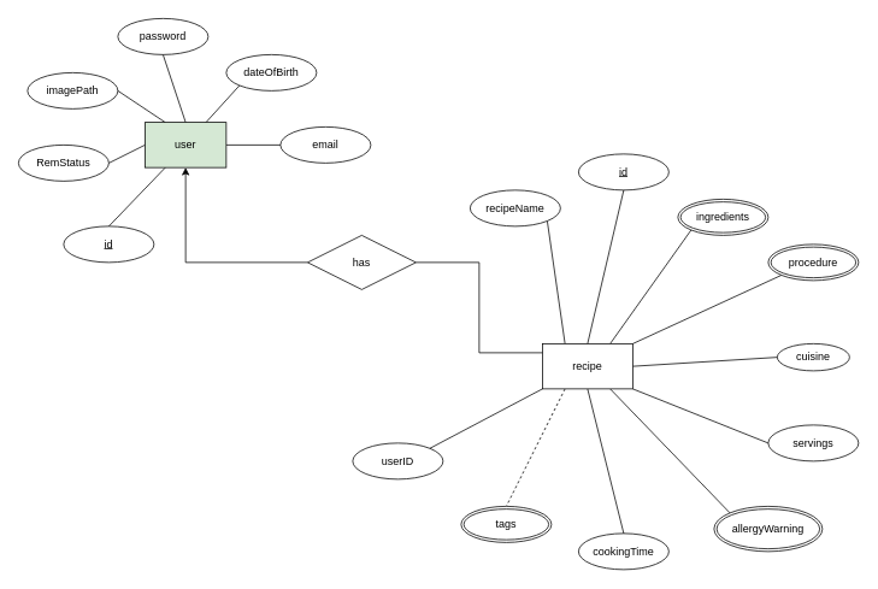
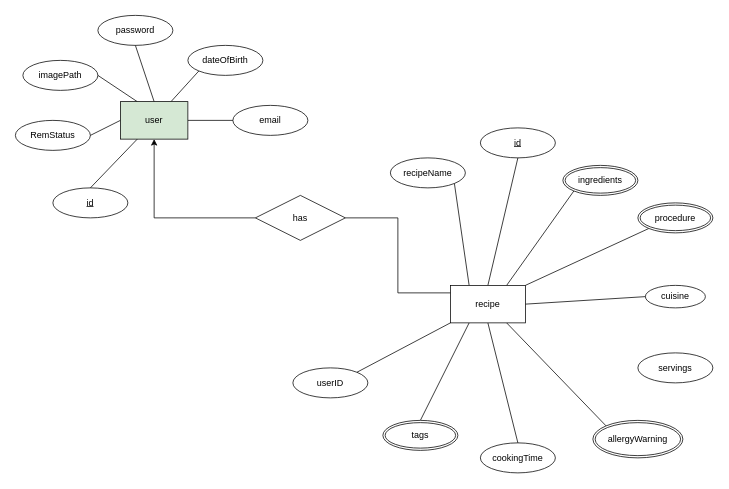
  <mxCell id="0" />
  <mxCell id="1" parent="0" />
  <mxCell id="2" value="password" style="ellipse;whiteSpace=wrap;html=1;align=center;" vertex="1" parent="1"><mxGeometry x="130" y="20" width="100" height="40" as="geometry" /></mxCell>
  <mxCell id="3" value="dateOfBirth" style="ellipse;whiteSpace=wrap;html=1;align=center;" vertex="1" parent="1"><mxGeometry x="250" y="60" width="100" height="40" as="geometry" /></mxCell>
  <mxCell id="4" value="imagePath" style="ellipse;whiteSpace=wrap;html=1;align=center;" vertex="1" parent="1"><mxGeometry x="30" y="80" width="100" height="40" as="geometry" /></mxCell>
  <mxCell id="5" value="RemStatus" style="ellipse;whiteSpace=wrap;html=1;align=center;" vertex="1" parent="1"><mxGeometry x="20" y="160" width="100" height="40" as="geometry" /></mxCell>
  <mxCell id="6" value="id" style="ellipse;whiteSpace=wrap;html=1;align=center;fontStyle=4;" vertex="1" parent="1"><mxGeometry x="70" y="250" width="100" height="40" as="geometry" /></mxCell>
  <mxCell id="7" value="email" style="ellipse;whiteSpace=wrap;html=1;align=center;" vertex="1" parent="1"><mxGeometry x="310" y="140" width="100" height="40" as="geometry" /></mxCell>
  <mxCell id="8" value="id" style="ellipse;whiteSpace=wrap;html=1;align=center;fontStyle=4;" vertex="1" parent="1"><mxGeometry x="640" y="170" width="100" height="40" as="geometry" /></mxCell>
  <mxCell id="9" value="recipeName" style="ellipse;whiteSpace=wrap;html=1;align=center;" vertex="1" parent="1"><mxGeometry x="520" y="210" width="100" height="40" as="geometry" /></mxCell>
  <mxCell id="10" value="cuisine" style="ellipse;whiteSpace=wrap;html=1;align=center;" vertex="1" parent="1"><mxGeometry x="860" y="380" width="80" height="30" as="geometry" /></mxCell>
  <mxCell id="11" value="servings" style="ellipse;whiteSpace=wrap;html=1;align=center;" vertex="1" parent="1"><mxGeometry x="850" y="470" width="100" height="40" as="geometry" /></mxCell>
  <mxCell id="12" value="cookingTime" style="ellipse;whiteSpace=wrap;html=1;align=center;" vertex="1" parent="1"><mxGeometry x="640" y="590" width="100" height="40" as="geometry" /></mxCell>
  <mxCell id="13" value="userID" style="ellipse;whiteSpace=wrap;html=1;align=center;" vertex="1" parent="1"><mxGeometry x="390" y="490" width="100" height="40" as="geometry" /></mxCell>
  <mxCell id="14" style="edgeStyle=orthogonalEdgeStyle;rounded=0;orthogonalLoop=1;jettySize=auto;html=1;exitX=0;exitY=0.5;exitDx=0;exitDy=0;entryX=0.5;entryY=1;entryDx=0;entryDy=0;" edge="1" parent="1" source="15" target="37"><mxGeometry relative="1" as="geometry"><mxPoint x="235" y="180" as="targetPoint" /></mxGeometry></mxCell>
  <mxCell id="15" value="has" style="shape=rhombus;perimeter=rhombusPerimeter;whiteSpace=wrap;html=1;align=center;" vertex="1" parent="1"><mxGeometry x="340" y="260" width="120" height="60" as="geometry" /></mxCell>
  <mxCell id="16" value="" style="endArrow=none;html=1;rounded=0;exitX=1;exitY=0.5;exitDx=0;exitDy=0;entryX=0;entryY=0.25;entryDx=0;entryDy=0;" edge="1" parent="1" source="15"><mxGeometry relative="1" as="geometry"><mxPoint x="430" y="370" as="sourcePoint" /><mxPoint x="610" y="390" as="targetPoint" /><Array as="points"><mxPoint x="530" y="290" /><mxPoint x="530" y="390" /></Array></mxGeometry></mxCell>
  <mxCell id="17" value="" style="endArrow=none;html=1;rounded=0;exitX=0.5;exitY=1;exitDx=0;exitDy=0;entryX=0.5;entryY=0;entryDx=0;entryDy=0;" edge="1" parent="1" source="2" target="37"><mxGeometry relative="1" as="geometry"><mxPoint x="190" y="110" as="sourcePoint" /><mxPoint x="210" y="140" as="targetPoint" /></mxGeometry></mxCell>
  <mxCell id="18" value="" style="endArrow=none;html=1;rounded=0;exitX=1;exitY=0.5;exitDx=0;exitDy=0;entryX=0.25;entryY=0;entryDx=0;entryDy=0;" edge="1" parent="1" source="4" target="37"><mxGeometry relative="1" as="geometry"><mxPoint x="100" y="210" as="sourcePoint" /><mxPoint x="185" y="140" as="targetPoint" /></mxGeometry></mxCell>
  <mxCell id="19" value="" style="endArrow=none;html=1;rounded=0;exitX=1;exitY=0.5;exitDx=0;exitDy=0;entryX=0;entryY=0.5;entryDx=0;entryDy=0;" edge="1" parent="1" source="5" target="37"><mxGeometry relative="1" as="geometry"><mxPoint x="100" y="230" as="sourcePoint" /><mxPoint x="160" y="160" as="targetPoint" /></mxGeometry></mxCell>
  <mxCell id="20" value="" style="endArrow=none;html=1;rounded=0;exitX=0.25;exitY=1;exitDx=0;exitDy=0;entryX=0.5;entryY=0;entryDx=0;entryDy=0;" edge="1" parent="1" source="37" target="6"><mxGeometry relative="1" as="geometry"><mxPoint x="185" y="180" as="sourcePoint" /><mxPoint x="280" y="220" as="targetPoint" /></mxGeometry></mxCell>
  <mxCell id="21" value="" style="endArrow=none;html=1;rounded=0;exitX=0;exitY=1;exitDx=0;exitDy=0;entryX=0.75;entryY=0;entryDx=0;entryDy=0;" edge="1" parent="1" source="3" target="37"><mxGeometry relative="1" as="geometry"><mxPoint x="320" y="220" as="sourcePoint" /><mxPoint x="235" y="140" as="targetPoint" /></mxGeometry></mxCell>
  <mxCell id="22" value="" style="endArrow=none;html=1;rounded=0;exitX=0;exitY=0.5;exitDx=0;exitDy=0;entryX=1;entryY=0.5;entryDx=0;entryDy=0;" edge="1" parent="1" source="7" target="37"><mxGeometry relative="1" as="geometry"><mxPoint x="330" y="210" as="sourcePoint" /><mxPoint x="260" y="160" as="targetPoint" /></mxGeometry></mxCell>
  <mxCell id="23" value="" style="endArrow=none;html=1;rounded=0;exitX=1;exitY=1;exitDx=0;exitDy=0;entryX=0.25;entryY=0;entryDx=0;entryDy=0;" edge="1" parent="1" source="9" target="38"><mxGeometry relative="1" as="geometry"><mxPoint x="590" y="320" as="sourcePoint" /><mxPoint x="635" y="380" as="targetPoint" /></mxGeometry></mxCell>
  <mxCell id="24" value="" style="endArrow=none;html=1;rounded=0;exitX=0.5;exitY=1;exitDx=0;exitDy=0;entryX=0.5;entryY=0;entryDx=0;entryDy=0;" edge="1" parent="1" source="8" target="38"><mxGeometry relative="1" as="geometry"><mxPoint x="670" y="330" as="sourcePoint" /><mxPoint x="660" y="380" as="targetPoint" /></mxGeometry></mxCell>
  <mxCell id="25" value="" style="endArrow=none;html=1;rounded=0;exitX=0;exitY=1;exitDx=0;exitDy=0;entryX=0.75;entryY=0;entryDx=0;entryDy=0;" edge="1" parent="1" source="34" target="38"><mxGeometry relative="1" as="geometry"><mxPoint x="764.746" y="264.183" as="sourcePoint" /><mxPoint x="685" y="380" as="targetPoint" /></mxGeometry></mxCell>
  <mxCell id="26" value="" style="endArrow=none;html=1;rounded=0;exitX=1;exitY=0.5;exitDx=0;exitDy=0;entryX=0;entryY=0.5;entryDx=0;entryDy=0;" edge="1" parent="1" source="38" target="10"><mxGeometry relative="1" as="geometry"><mxPoint x="710" y="400" as="sourcePoint" /><mxPoint x="910" y="440" as="targetPoint" /></mxGeometry></mxCell>
  <mxCell id="27" value="" style="endArrow=none;html=1;rounded=0;exitX=1;exitY=0;exitDx=0;exitDy=0;entryX=0;entryY=1;entryDx=0;entryDy=0;" edge="1" parent="1" source="38" target="36"><mxGeometry relative="1" as="geometry"><mxPoint x="710" y="380" as="sourcePoint" /><mxPoint x="854.767" y="304.191" as="targetPoint" /></mxGeometry></mxCell>
- <mxCell id="28" value="" style="endArrow=none;html=1;rounded=0;exitX=1;exitY=1;exitDx=0;exitDy=0;entryX=0;entryY=0.5;entryDx=0;entryDy=0;" edge="1" parent="1" source="38" target="11"><mxGeometry relative="1" as="geometry"><mxPoint x="710" y="420" as="sourcePoint" /><mxPoint x="820" y="470" as="targetPoint" /></mxGeometry></mxCell>
  <mxCell id="29" value="" style="endArrow=none;html=1;rounded=0;exitX=0.75;exitY=1;exitDx=0;exitDy=0;entryX=0;entryY=0;entryDx=0;entryDy=0;" edge="1" parent="1" source="38" target="35"><mxGeometry relative="1" as="geometry"><mxPoint x="685" y="420" as="sourcePoint" /><mxPoint x="820" y="550" as="targetPoint" /></mxGeometry></mxCell>
  <mxCell id="30" value="" style="endArrow=none;html=1;rounded=0;exitX=0.5;exitY=1;exitDx=0;exitDy=0;entryX=0.5;entryY=0;entryDx=0;entryDy=0;" edge="1" parent="1" source="38" target="12"><mxGeometry relative="1" as="geometry"><mxPoint x="660" y="420" as="sourcePoint" /><mxPoint x="780" y="530" as="targetPoint" /></mxGeometry></mxCell>
- <mxCell id="31" value="" style="endArrow=none;html=1;rounded=0;exitX=0.25;exitY=1;exitDx=0;exitDy=0;entryX=0.5;entryY=0;entryDx=0;entryDy=0;dashed=1;" edge="1" parent="1" source="38" target="33"><mxGeometry relative="1" as="geometry"><mxPoint x="635" y="420" as="sourcePoint" /><mxPoint x="550" y="550" as="targetPoint" /></mxGeometry></mxCell>
+ <mxCell id="31" value="" style="endArrow=none;html=1;rounded=0;exitX=0.25;exitY=1;exitDx=0;exitDy=0;entryX=0.5;entryY=0;entryDx=0;entryDy=0;" edge="1" parent="1" source="38" target="33"><mxGeometry relative="1" as="geometry"><mxPoint x="635" y="420" as="sourcePoint" /><mxPoint x="550" y="550" as="targetPoint" /></mxGeometry></mxCell>
  <mxCell id="32" value="" style="endArrow=none;html=1;rounded=0;exitX=0;exitY=1;exitDx=0;exitDy=0;entryX=1;entryY=0;entryDx=0;entryDy=0;" edge="1" parent="1" source="38" target="13"><mxGeometry relative="1" as="geometry"><mxPoint x="610" y="410" as="sourcePoint" /><mxPoint x="680" y="509.71" as="targetPoint" /></mxGeometry></mxCell>
  <mxCell id="33" value="tags" style="ellipse;shape=doubleEllipse;margin=3;whiteSpace=wrap;html=1;align=center;" vertex="1" parent="1"><mxGeometry x="510" y="560" width="100" height="40" as="geometry" /></mxCell>
  <mxCell id="34" value="ingredients" style="ellipse;shape=doubleEllipse;margin=3;whiteSpace=wrap;html=1;align=center;" vertex="1" parent="1"><mxGeometry x="750" y="220" width="100" height="40" as="geometry" /></mxCell>
  <mxCell id="35" value="allergyWarning" style="ellipse;shape=doubleEllipse;margin=3;whiteSpace=wrap;html=1;align=center;" vertex="1" parent="1"><mxGeometry x="790" y="560" width="120" height="50" as="geometry" /></mxCell>
  <mxCell id="36" value="procedure" style="ellipse;shape=doubleEllipse;margin=3;whiteSpace=wrap;html=1;align=center;" vertex="1" parent="1"><mxGeometry x="850" y="270" width="100" height="40" as="geometry" /></mxCell>
  <mxCell id="37" value="&lt;span&gt;user&lt;/span&gt;" style="rounded=0;whiteSpace=wrap;html=1;fillColor=#d5e8d4;" vertex="1" parent="1"><mxGeometry x="160" y="135" width="90" height="50" as="geometry" /></mxCell>
  <mxCell id="38" value="&lt;span&gt;recipe&lt;/span&gt;" style="rounded=0;whiteSpace=wrap;html=1;" vertex="1" parent="1"><mxGeometry x="600" y="380" width="100" height="50" as="geometry" /></mxCell>
